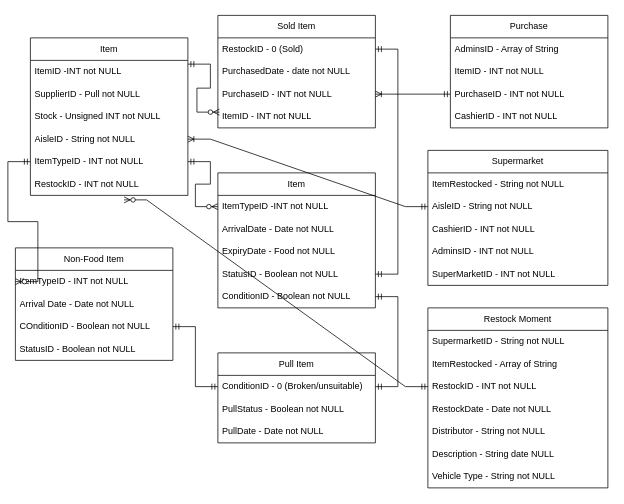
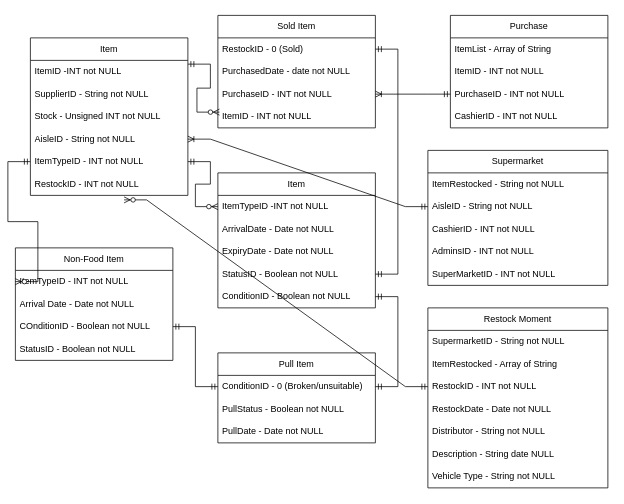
  <mxCell id="0" />
  <mxCell id="1" parent="0" />
  <mxCell id="2" value="Item" style="swimlane;fontStyle=0;childLayout=stackLayout;horizontal=1;startSize=30;horizontalStack=0;resizeParent=1;resizeParentMax=0;resizeLast=0;collapsible=1;marginBottom=0;whiteSpace=wrap;html=1;" vertex="1" parent="1"><mxGeometry x="40" y="50" width="210" height="210" as="geometry" /></mxCell>
  <mxCell id="3" value="ItemID -INT not NULL" style="text;strokeColor=none;fillColor=none;align=left;verticalAlign=middle;spacingLeft=4;spacingRight=4;overflow=hidden;points=[[0,0.5],[1,0.5]];portConstraint=eastwest;rotatable=0;whiteSpace=wrap;html=1;" vertex="1" parent="2"><mxGeometry y="30" width="210" height="30" as="geometry" /></mxCell>
- <mxCell id="4" value="SupplierID - Pull not NULL" style="text;strokeColor=none;fillColor=none;align=left;verticalAlign=middle;spacingLeft=4;spacingRight=4;overflow=hidden;points=[[0,0.5],[1,0.5]];portConstraint=eastwest;rotatable=0;whiteSpace=wrap;html=1;" vertex="1" parent="2"><mxGeometry y="60" width="210" height="30" as="geometry" /></mxCell>
+ <mxCell id="4" value="SupplierID - String not NULL" style="text;strokeColor=none;fillColor=none;align=left;verticalAlign=middle;spacingLeft=4;spacingRight=4;overflow=hidden;points=[[0,0.5],[1,0.5]];portConstraint=eastwest;rotatable=0;whiteSpace=wrap;html=1;" vertex="1" parent="2"><mxGeometry y="60" width="210" height="30" as="geometry" /></mxCell>
  <mxCell id="5" value="Stock - Unsigned INT not NULL" style="text;strokeColor=none;fillColor=none;align=left;verticalAlign=middle;spacingLeft=4;spacingRight=4;overflow=hidden;points=[[0,0.5],[1,0.5]];portConstraint=eastwest;rotatable=0;whiteSpace=wrap;html=1;" vertex="1" parent="2"><mxGeometry y="90" width="210" height="30" as="geometry" /></mxCell>
  <mxCell id="6" value="AisleID - String not NULL&lt;br&gt;" style="text;strokeColor=none;fillColor=none;align=left;verticalAlign=middle;spacingLeft=4;spacingRight=4;overflow=hidden;points=[[0,0.5],[1,0.5]];portConstraint=eastwest;rotatable=0;whiteSpace=wrap;html=1;" vertex="1" parent="2"><mxGeometry y="120" width="210" height="30" as="geometry" /></mxCell>
  <mxCell id="7" value="ItemTypeID - INT not NULL" style="text;strokeColor=none;fillColor=none;align=left;verticalAlign=middle;spacingLeft=4;spacingRight=4;overflow=hidden;points=[[0,0.5],[1,0.5]];portConstraint=eastwest;rotatable=0;whiteSpace=wrap;html=1;" vertex="1" parent="2"><mxGeometry y="150" width="210" height="30" as="geometry" /></mxCell>
  <mxCell id="8" value="RestockID - INT not NULL" style="text;strokeColor=none;fillColor=none;align=left;verticalAlign=middle;spacingLeft=4;spacingRight=4;overflow=hidden;points=[[0,0.5],[1,0.5]];portConstraint=eastwest;rotatable=0;whiteSpace=wrap;html=1;" vertex="1" parent="2"><mxGeometry y="180" width="210" height="30" as="geometry" /></mxCell>
  <mxCell id="9" value="Sold Item" style="swimlane;fontStyle=0;childLayout=stackLayout;horizontal=1;startSize=30;horizontalStack=0;resizeParent=1;resizeParentMax=0;resizeLast=0;collapsible=1;marginBottom=0;whiteSpace=wrap;html=1;" vertex="1" parent="1"><mxGeometry x="290" y="20" width="210" height="150" as="geometry" /></mxCell>
  <mxCell id="10" value="RestockID - 0 (Sold)" style="text;strokeColor=none;fillColor=none;align=left;verticalAlign=middle;spacingLeft=4;spacingRight=4;overflow=hidden;points=[[0,0.5],[1,0.5]];portConstraint=eastwest;rotatable=0;whiteSpace=wrap;html=1;" vertex="1" parent="9"><mxGeometry y="30" width="210" height="30" as="geometry" /></mxCell>
  <mxCell id="11" value="PurchasedDate - date not NULL" style="text;strokeColor=none;fillColor=none;align=left;verticalAlign=middle;spacingLeft=4;spacingRight=4;overflow=hidden;points=[[0,0.5],[1,0.5]];portConstraint=eastwest;rotatable=0;whiteSpace=wrap;html=1;" vertex="1" parent="9"><mxGeometry y="60" width="210" height="30" as="geometry" /></mxCell>
  <mxCell id="12" value="PurchaseID - INT not NULL" style="text;strokeColor=none;fillColor=none;align=left;verticalAlign=middle;spacingLeft=4;spacingRight=4;overflow=hidden;points=[[0,0.5],[1,0.5]];portConstraint=eastwest;rotatable=0;whiteSpace=wrap;html=1;" vertex="1" parent="9"><mxGeometry y="90" width="210" height="30" as="geometry" /></mxCell>
  <mxCell id="13" value="ItemID - INT not NULL" style="text;strokeColor=none;fillColor=none;align=left;verticalAlign=middle;spacingLeft=4;spacingRight=4;overflow=hidden;points=[[0,0.5],[1,0.5]];portConstraint=eastwest;rotatable=0;whiteSpace=wrap;html=1;" vertex="1" parent="9"><mxGeometry y="120" width="210" height="30" as="geometry" /></mxCell>
  <mxCell id="14" value="Non-Food Item" style="swimlane;fontStyle=0;childLayout=stackLayout;horizontal=1;startSize=30;horizontalStack=0;resizeParent=1;resizeParentMax=0;resizeLast=0;collapsible=1;marginBottom=0;whiteSpace=wrap;html=1;" vertex="1" parent="1"><mxGeometry x="20" y="330" width="210" height="150" as="geometry" /></mxCell>
  <mxCell id="15" value="ItemTypeID - INT not NULL" style="text;strokeColor=none;fillColor=none;align=left;verticalAlign=middle;spacingLeft=4;spacingRight=4;overflow=hidden;points=[[0,0.5],[1,0.5]];portConstraint=eastwest;rotatable=0;whiteSpace=wrap;html=1;" vertex="1" parent="14"><mxGeometry y="30" width="210" height="30" as="geometry" /></mxCell>
  <mxCell id="16" value="Arrival Date - Date not NULL" style="text;strokeColor=none;fillColor=none;align=left;verticalAlign=middle;spacingLeft=4;spacingRight=4;overflow=hidden;points=[[0,0.5],[1,0.5]];portConstraint=eastwest;rotatable=0;whiteSpace=wrap;html=1;" vertex="1" parent="14"><mxGeometry y="60" width="210" height="30" as="geometry" /></mxCell>
  <mxCell id="17" value="COnditionID - Boolean not NULL" style="text;strokeColor=none;fillColor=none;align=left;verticalAlign=middle;spacingLeft=4;spacingRight=4;overflow=hidden;points=[[0,0.5],[1,0.5]];portConstraint=eastwest;rotatable=0;whiteSpace=wrap;html=1;" vertex="1" parent="14"><mxGeometry y="90" width="210" height="30" as="geometry" /></mxCell>
  <mxCell id="18" value="StatusID - Boolean not NULL" style="text;strokeColor=none;fillColor=none;align=left;verticalAlign=middle;spacingLeft=4;spacingRight=4;overflow=hidden;points=[[0,0.5],[1,0.5]];portConstraint=eastwest;rotatable=0;whiteSpace=wrap;html=1;" vertex="1" parent="14"><mxGeometry y="120" width="210" height="30" as="geometry" /></mxCell>
  <mxCell id="19" value="Item" style="swimlane;fontStyle=0;childLayout=stackLayout;horizontal=1;startSize=30;horizontalStack=0;resizeParent=1;resizeParentMax=0;resizeLast=0;collapsible=1;marginBottom=0;whiteSpace=wrap;html=1;" vertex="1" parent="1"><mxGeometry x="290" y="230" width="210" height="180" as="geometry" /></mxCell>
  <mxCell id="20" value="ItemTypeID -INT not NULL" style="text;strokeColor=none;fillColor=none;align=left;verticalAlign=middle;spacingLeft=4;spacingRight=4;overflow=hidden;points=[[0,0.5],[1,0.5]];portConstraint=eastwest;rotatable=0;whiteSpace=wrap;html=1;" vertex="1" parent="19"><mxGeometry y="30" width="210" height="30" as="geometry" /></mxCell>
  <mxCell id="21" value="ArrivalDate - Date not NULL" style="text;strokeColor=none;fillColor=none;align=left;verticalAlign=middle;spacingLeft=4;spacingRight=4;overflow=hidden;points=[[0,0.5],[1,0.5]];portConstraint=eastwest;rotatable=0;whiteSpace=wrap;html=1;" vertex="1" parent="19"><mxGeometry y="60" width="210" height="30" as="geometry" /></mxCell>
- <mxCell id="22" value="ExpiryDate - Food not NULL" style="text;strokeColor=none;fillColor=none;align=left;verticalAlign=middle;spacingLeft=4;spacingRight=4;overflow=hidden;points=[[0,0.5],[1,0.5]];portConstraint=eastwest;rotatable=0;whiteSpace=wrap;html=1;" vertex="1" parent="19"><mxGeometry y="90" width="210" height="30" as="geometry" /></mxCell>
+ <mxCell id="22" value="ExpiryDate - Date not NULL" style="text;strokeColor=none;fillColor=none;align=left;verticalAlign=middle;spacingLeft=4;spacingRight=4;overflow=hidden;points=[[0,0.5],[1,0.5]];portConstraint=eastwest;rotatable=0;whiteSpace=wrap;html=1;" vertex="1" parent="19"><mxGeometry y="90" width="210" height="30" as="geometry" /></mxCell>
  <mxCell id="23" value="StatusID - Boolean not NULL" style="text;strokeColor=none;fillColor=none;align=left;verticalAlign=middle;spacingLeft=4;spacingRight=4;overflow=hidden;points=[[0,0.5],[1,0.5]];portConstraint=eastwest;rotatable=0;whiteSpace=wrap;html=1;" vertex="1" parent="19"><mxGeometry y="120" width="210" height="30" as="geometry" /></mxCell>
  <mxCell id="24" value="ConditionID - Boolean not NULL" style="text;strokeColor=none;fillColor=none;align=left;verticalAlign=middle;spacingLeft=4;spacingRight=4;overflow=hidden;points=[[0,0.5],[1,0.5]];portConstraint=eastwest;rotatable=0;whiteSpace=wrap;html=1;" vertex="1" parent="19"><mxGeometry y="150" width="210" height="30" as="geometry" /></mxCell>
  <mxCell id="25" value="Purchase" style="swimlane;fontStyle=0;childLayout=stackLayout;horizontal=1;startSize=30;horizontalStack=0;resizeParent=1;resizeParentMax=0;resizeLast=0;collapsible=1;marginBottom=0;whiteSpace=wrap;html=1;" vertex="1" parent="1"><mxGeometry x="600" y="20" width="210" height="150" as="geometry" /></mxCell>
- <mxCell id="26" value="AdminsID - Array of String" style="text;strokeColor=none;fillColor=none;align=left;verticalAlign=middle;spacingLeft=4;spacingRight=4;overflow=hidden;points=[[0,0.5],[1,0.5]];portConstraint=eastwest;rotatable=0;whiteSpace=wrap;html=1;" vertex="1" parent="25"><mxGeometry y="30" width="210" height="30" as="geometry" /></mxCell>
+ <mxCell id="26" value="ItemList - Array of String" style="text;strokeColor=none;fillColor=none;align=left;verticalAlign=middle;spacingLeft=4;spacingRight=4;overflow=hidden;points=[[0,0.5],[1,0.5]];portConstraint=eastwest;rotatable=0;whiteSpace=wrap;html=1;" vertex="1" parent="25"><mxGeometry y="30" width="210" height="30" as="geometry" /></mxCell>
  <mxCell id="27" value="ItemID - INT not NULL" style="text;strokeColor=none;fillColor=none;align=left;verticalAlign=middle;spacingLeft=4;spacingRight=4;overflow=hidden;points=[[0,0.5],[1,0.5]];portConstraint=eastwest;rotatable=0;whiteSpace=wrap;html=1;" vertex="1" parent="25"><mxGeometry y="60" width="210" height="30" as="geometry" /></mxCell>
  <mxCell id="28" value="PurchaseID - INT not NULL" style="text;strokeColor=none;fillColor=none;align=left;verticalAlign=middle;spacingLeft=4;spacingRight=4;overflow=hidden;points=[[0,0.5],[1,0.5]];portConstraint=eastwest;rotatable=0;whiteSpace=wrap;html=1;" vertex="1" parent="25"><mxGeometry y="90" width="210" height="30" as="geometry" /></mxCell>
  <mxCell id="29" value="CashierID - INT not NULL" style="text;strokeColor=none;fillColor=none;align=left;verticalAlign=middle;spacingLeft=4;spacingRight=4;overflow=hidden;points=[[0,0.5],[1,0.5]];portConstraint=eastwest;rotatable=0;whiteSpace=wrap;html=1;" vertex="1" parent="25"><mxGeometry y="120" width="210" height="30" as="geometry" /></mxCell>
  <mxCell id="30" value="Supermarket" style="swimlane;fontStyle=0;childLayout=stackLayout;horizontal=1;startSize=30;horizontalStack=0;resizeParent=1;resizeParentMax=0;resizeLast=0;collapsible=1;marginBottom=0;whiteSpace=wrap;html=1;" vertex="1" parent="1"><mxGeometry x="570" y="200" width="240" height="180" as="geometry" /></mxCell>
  <mxCell id="31" value="ItemRestocked - String not NULL" style="text;strokeColor=none;fillColor=none;align=left;verticalAlign=middle;spacingLeft=4;spacingRight=4;overflow=hidden;points=[[0,0.5],[1,0.5]];portConstraint=eastwest;rotatable=0;whiteSpace=wrap;html=1;" vertex="1" parent="30"><mxGeometry y="30" width="240" height="30" as="geometry" /></mxCell>
  <mxCell id="32" value="AisleID - String not NULL" style="text;strokeColor=none;fillColor=none;align=left;verticalAlign=middle;spacingLeft=4;spacingRight=4;overflow=hidden;points=[[0,0.5],[1,0.5]];portConstraint=eastwest;rotatable=0;whiteSpace=wrap;html=1;" vertex="1" parent="30"><mxGeometry y="60" width="240" height="30" as="geometry" /></mxCell>
  <mxCell id="33" value="CashierID - INT not NULL" style="text;strokeColor=none;fillColor=none;align=left;verticalAlign=middle;spacingLeft=4;spacingRight=4;overflow=hidden;points=[[0,0.5],[1,0.5]];portConstraint=eastwest;rotatable=0;whiteSpace=wrap;html=1;" vertex="1" parent="30"><mxGeometry y="90" width="240" height="30" as="geometry" /></mxCell>
  <mxCell id="34" value="AdminsID - INT not NULL" style="text;strokeColor=none;fillColor=none;align=left;verticalAlign=middle;spacingLeft=4;spacingRight=4;overflow=hidden;points=[[0,0.5],[1,0.5]];portConstraint=eastwest;rotatable=0;whiteSpace=wrap;html=1;" vertex="1" parent="30"><mxGeometry y="120" width="240" height="30" as="geometry" /></mxCell>
  <mxCell id="35" value="SuperMarketID - INT not NULL" style="text;strokeColor=none;fillColor=none;align=left;verticalAlign=middle;spacingLeft=4;spacingRight=4;overflow=hidden;points=[[0,0.5],[1,0.5]];portConstraint=eastwest;rotatable=0;whiteSpace=wrap;html=1;" vertex="1" parent="30"><mxGeometry y="150" width="240" height="30" as="geometry" /></mxCell>
  <mxCell id="36" value="Pull Item" style="swimlane;fontStyle=0;childLayout=stackLayout;horizontal=1;startSize=30;horizontalStack=0;resizeParent=1;resizeParentMax=0;resizeLast=0;collapsible=1;marginBottom=0;whiteSpace=wrap;html=1;" vertex="1" parent="1"><mxGeometry x="290" y="470" width="210" height="120" as="geometry" /></mxCell>
  <mxCell id="37" value="ConditionID - 0 (Broken/unsuitable)" style="text;strokeColor=none;fillColor=none;align=left;verticalAlign=middle;spacingLeft=4;spacingRight=4;overflow=hidden;points=[[0,0.5],[1,0.5]];portConstraint=eastwest;rotatable=0;whiteSpace=wrap;html=1;" vertex="1" parent="36"><mxGeometry y="30" width="210" height="30" as="geometry" /></mxCell>
  <mxCell id="38" value="PullStatus - Boolean not NULL" style="text;strokeColor=none;fillColor=none;align=left;verticalAlign=middle;spacingLeft=4;spacingRight=4;overflow=hidden;points=[[0,0.5],[1,0.5]];portConstraint=eastwest;rotatable=0;whiteSpace=wrap;html=1;" vertex="1" parent="36"><mxGeometry y="60" width="210" height="30" as="geometry" /></mxCell>
  <mxCell id="39" value="PullDate - Date not NULL" style="text;strokeColor=none;fillColor=none;align=left;verticalAlign=middle;spacingLeft=4;spacingRight=4;overflow=hidden;points=[[0,0.5],[1,0.5]];portConstraint=eastwest;rotatable=0;whiteSpace=wrap;html=1;" vertex="1" parent="36"><mxGeometry y="90" width="210" height="30" as="geometry" /></mxCell>
  <mxCell id="40" value="" style="edgeStyle=entityRelationEdgeStyle;fontSize=12;html=1;endArrow=ERmandOne;startArrow=ERmandOne;rounded=0;entryX=1;entryY=0.5;entryDx=0;entryDy=0;exitX=0;exitY=0.5;exitDx=0;exitDy=0;" edge="1" parent="1" source="37" target="17"><mxGeometry width="100" height="100" relative="1" as="geometry"><mxPoint x="300" y="470" as="sourcePoint" /><mxPoint x="400" y="370" as="targetPoint" /></mxGeometry></mxCell>
  <mxCell id="41" value="" style="edgeStyle=entityRelationEdgeStyle;fontSize=12;html=1;endArrow=ERmandOne;startArrow=ERmandOne;rounded=0;exitX=1;exitY=0.5;exitDx=0;exitDy=0;entryX=1;entryY=0.5;entryDx=0;entryDy=0;" edge="1" parent="1" source="37" target="24"><mxGeometry width="100" height="100" relative="1" as="geometry"><mxPoint x="310" y="525" as="sourcePoint" /><mxPoint x="560" y="440" as="targetPoint" /></mxGeometry></mxCell>
  <mxCell id="42" value="" style="edgeStyle=entityRelationEdgeStyle;fontSize=12;html=1;endArrow=ERmandOne;startArrow=ERmandOne;rounded=0;exitX=1;exitY=0.5;exitDx=0;exitDy=0;entryX=1;entryY=0.5;entryDx=0;entryDy=0;" edge="1" parent="1" source="10" target="23"><mxGeometry width="100" height="100" relative="1" as="geometry"><mxPoint x="520" y="525" as="sourcePoint" /><mxPoint x="520" y="415" as="targetPoint" /></mxGeometry></mxCell>
  <mxCell id="43" value="" style="edgeStyle=entityRelationEdgeStyle;fontSize=12;html=1;endArrow=ERoneToMany;startArrow=ERmandOne;rounded=0;exitX=0;exitY=0.5;exitDx=0;exitDy=0;entryX=1;entryY=0.5;entryDx=0;entryDy=0;" edge="1" parent="1" source="28" target="12"><mxGeometry width="100" height="100" relative="1" as="geometry"><mxPoint x="440" y="350" as="sourcePoint" /><mxPoint x="540" y="250" as="targetPoint" /></mxGeometry></mxCell>
  <mxCell id="44" value="" style="edgeStyle=entityRelationEdgeStyle;fontSize=12;html=1;endArrow=ERoneToMany;startArrow=ERmandOne;rounded=0;exitX=0;exitY=0.5;exitDx=0;exitDy=0;entryX=1;entryY=0.5;entryDx=0;entryDy=0;" edge="1" parent="1" source="32" target="6"><mxGeometry width="100" height="100" relative="1" as="geometry"><mxPoint x="610" y="135" as="sourcePoint" /><mxPoint x="520" y="135" as="targetPoint" /></mxGeometry></mxCell>
  <mxCell id="45" value="" style="edgeStyle=entityRelationEdgeStyle;fontSize=12;html=1;endArrow=ERzeroToMany;startArrow=ERmandOne;rounded=0;entryX=0;entryY=0.5;entryDx=0;entryDy=0;exitX=1;exitY=0.5;exitDx=0;exitDy=0;" edge="1" parent="1" source="7" target="20"><mxGeometry width="100" height="100" relative="1" as="geometry"><mxPoint x="440" y="470" as="sourcePoint" /><mxPoint x="590" y="400" as="targetPoint" /></mxGeometry></mxCell>
  <mxCell id="46" value="" style="edgeStyle=entityRelationEdgeStyle;fontSize=12;html=1;endArrow=ERzeroToMany;startArrow=ERmandOne;rounded=0;entryX=0;entryY=0.5;entryDx=0;entryDy=0;exitX=0;exitY=0.5;exitDx=0;exitDy=0;" edge="1" parent="1" source="7" target="15"><mxGeometry width="100" height="100" relative="1" as="geometry"><mxPoint x="-10" y="230" as="sourcePoint" /><mxPoint x="0" y="370" as="targetPoint" /></mxGeometry></mxCell>
  <mxCell id="47" value="" style="edgeStyle=entityRelationEdgeStyle;fontSize=12;html=1;endArrow=ERzeroToMany;startArrow=ERmandOne;rounded=0;exitX=1;exitY=0.167;exitDx=0;exitDy=0;exitPerimeter=0;entryX=0.01;entryY=0.3;entryDx=0;entryDy=0;entryPerimeter=0;" edge="1" parent="1" source="3" target="13"><mxGeometry width="100" height="100" relative="1" as="geometry"><mxPoint x="250" y="350" as="sourcePoint" /><mxPoint x="350" y="250" as="targetPoint" /></mxGeometry></mxCell>
  <mxCell id="48" value="Restock Moment" style="swimlane;fontStyle=0;childLayout=stackLayout;horizontal=1;startSize=30;horizontalStack=0;resizeParent=1;resizeParentMax=0;resizeLast=0;collapsible=1;marginBottom=0;whiteSpace=wrap;html=1;" vertex="1" parent="1"><mxGeometry x="570" y="410" width="240" height="240" as="geometry" /></mxCell>
  <mxCell id="49" value="SupermarketID - String not NULL" style="text;strokeColor=none;fillColor=none;align=left;verticalAlign=middle;spacingLeft=4;spacingRight=4;overflow=hidden;points=[[0,0.5],[1,0.5]];portConstraint=eastwest;rotatable=0;whiteSpace=wrap;html=1;" vertex="1" parent="48"><mxGeometry y="30" width="240" height="30" as="geometry" /></mxCell>
  <mxCell id="50" value="ItemRestocked - Array of String" style="text;strokeColor=none;fillColor=none;align=left;verticalAlign=middle;spacingLeft=4;spacingRight=4;overflow=hidden;points=[[0,0.5],[1,0.5]];portConstraint=eastwest;rotatable=0;whiteSpace=wrap;html=1;" vertex="1" parent="48"><mxGeometry y="60" width="240" height="30" as="geometry" /></mxCell>
  <mxCell id="51" value="RestockID - INT not NULL" style="text;strokeColor=none;fillColor=none;align=left;verticalAlign=middle;spacingLeft=4;spacingRight=4;overflow=hidden;points=[[0,0.5],[1,0.5]];portConstraint=eastwest;rotatable=0;whiteSpace=wrap;html=1;" vertex="1" parent="48"><mxGeometry y="90" width="240" height="30" as="geometry" /></mxCell>
  <mxCell id="52" value="RestockDate - Date not NULL" style="text;strokeColor=none;fillColor=none;align=left;verticalAlign=middle;spacingLeft=4;spacingRight=4;overflow=hidden;points=[[0,0.5],[1,0.5]];portConstraint=eastwest;rotatable=0;whiteSpace=wrap;html=1;" vertex="1" parent="48"><mxGeometry y="120" width="240" height="30" as="geometry" /></mxCell>
  <mxCell id="53" value="Distributor - String not NULL" style="text;strokeColor=none;fillColor=none;align=left;verticalAlign=middle;spacingLeft=4;spacingRight=4;overflow=hidden;points=[[0,0.5],[1,0.5]];portConstraint=eastwest;rotatable=0;whiteSpace=wrap;html=1;" vertex="1" parent="48"><mxGeometry y="150" width="240" height="30" as="geometry" /></mxCell>
  <mxCell id="54" value="Description - String date NULL" style="text;strokeColor=none;fillColor=none;align=left;verticalAlign=middle;spacingLeft=4;spacingRight=4;overflow=hidden;points=[[0,0.5],[1,0.5]];portConstraint=eastwest;rotatable=0;whiteSpace=wrap;html=1;" vertex="1" parent="48"><mxGeometry y="180" width="240" height="30" as="geometry" /></mxCell>
  <mxCell id="55" value="Vehicle Type - String not NULL" style="text;strokeColor=none;fillColor=none;align=left;verticalAlign=middle;spacingLeft=4;spacingRight=4;overflow=hidden;points=[[0,0.5],[1,0.5]];portConstraint=eastwest;rotatable=0;whiteSpace=wrap;html=1;" vertex="1" parent="48"><mxGeometry y="210" width="240" height="30" as="geometry" /></mxCell>
  <mxCell id="56" value="" style="edgeStyle=entityRelationEdgeStyle;fontSize=12;html=1;endArrow=ERzeroToMany;startArrow=ERmandOne;rounded=0;entryX=0.595;entryY=1.2;entryDx=0;entryDy=0;entryPerimeter=0;exitX=0;exitY=0.5;exitDx=0;exitDy=0;" edge="1" parent="1" source="51" target="8"><mxGeometry width="100" height="100" relative="1" as="geometry"><mxPoint x="160" y="470" as="sourcePoint" /><mxPoint x="260" y="370" as="targetPoint" /></mxGeometry></mxCell>
